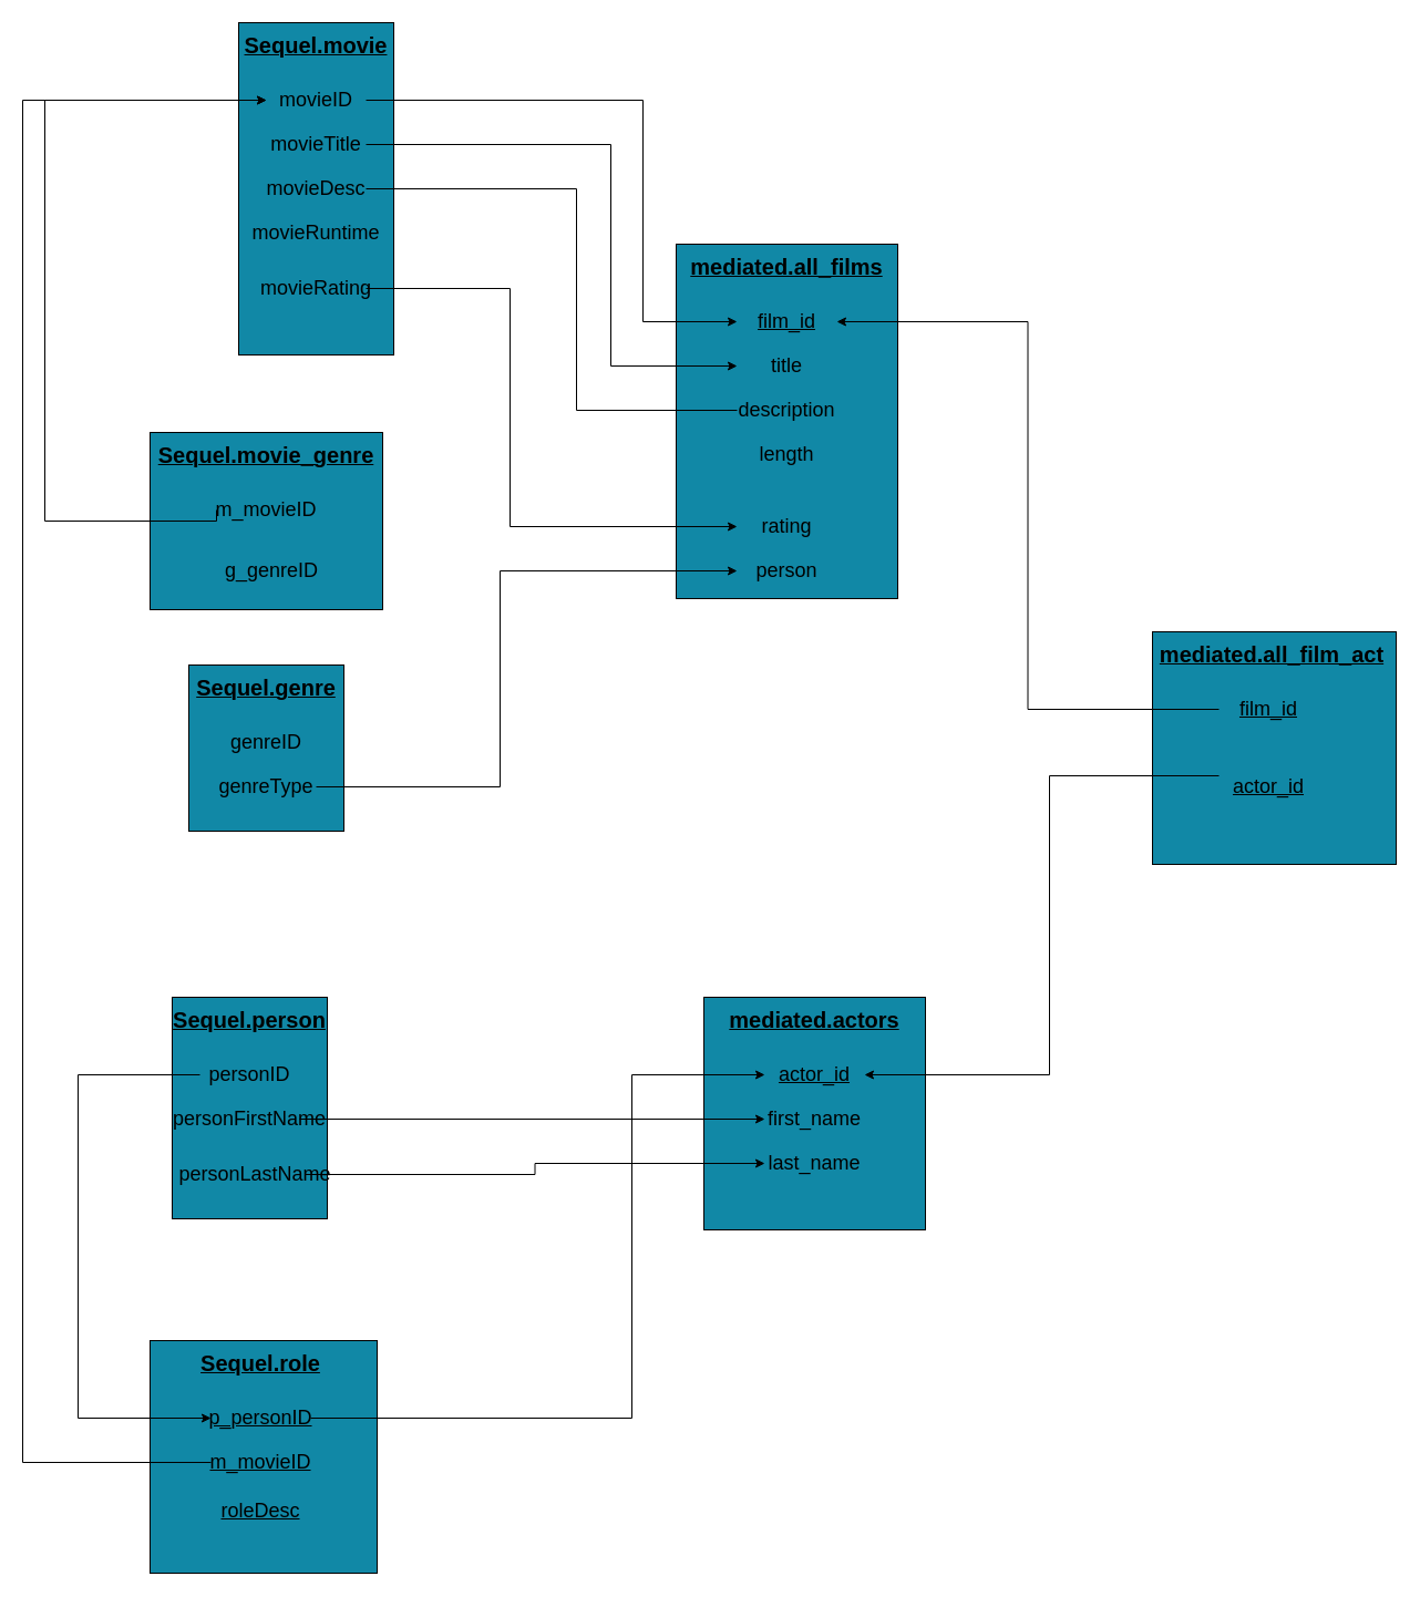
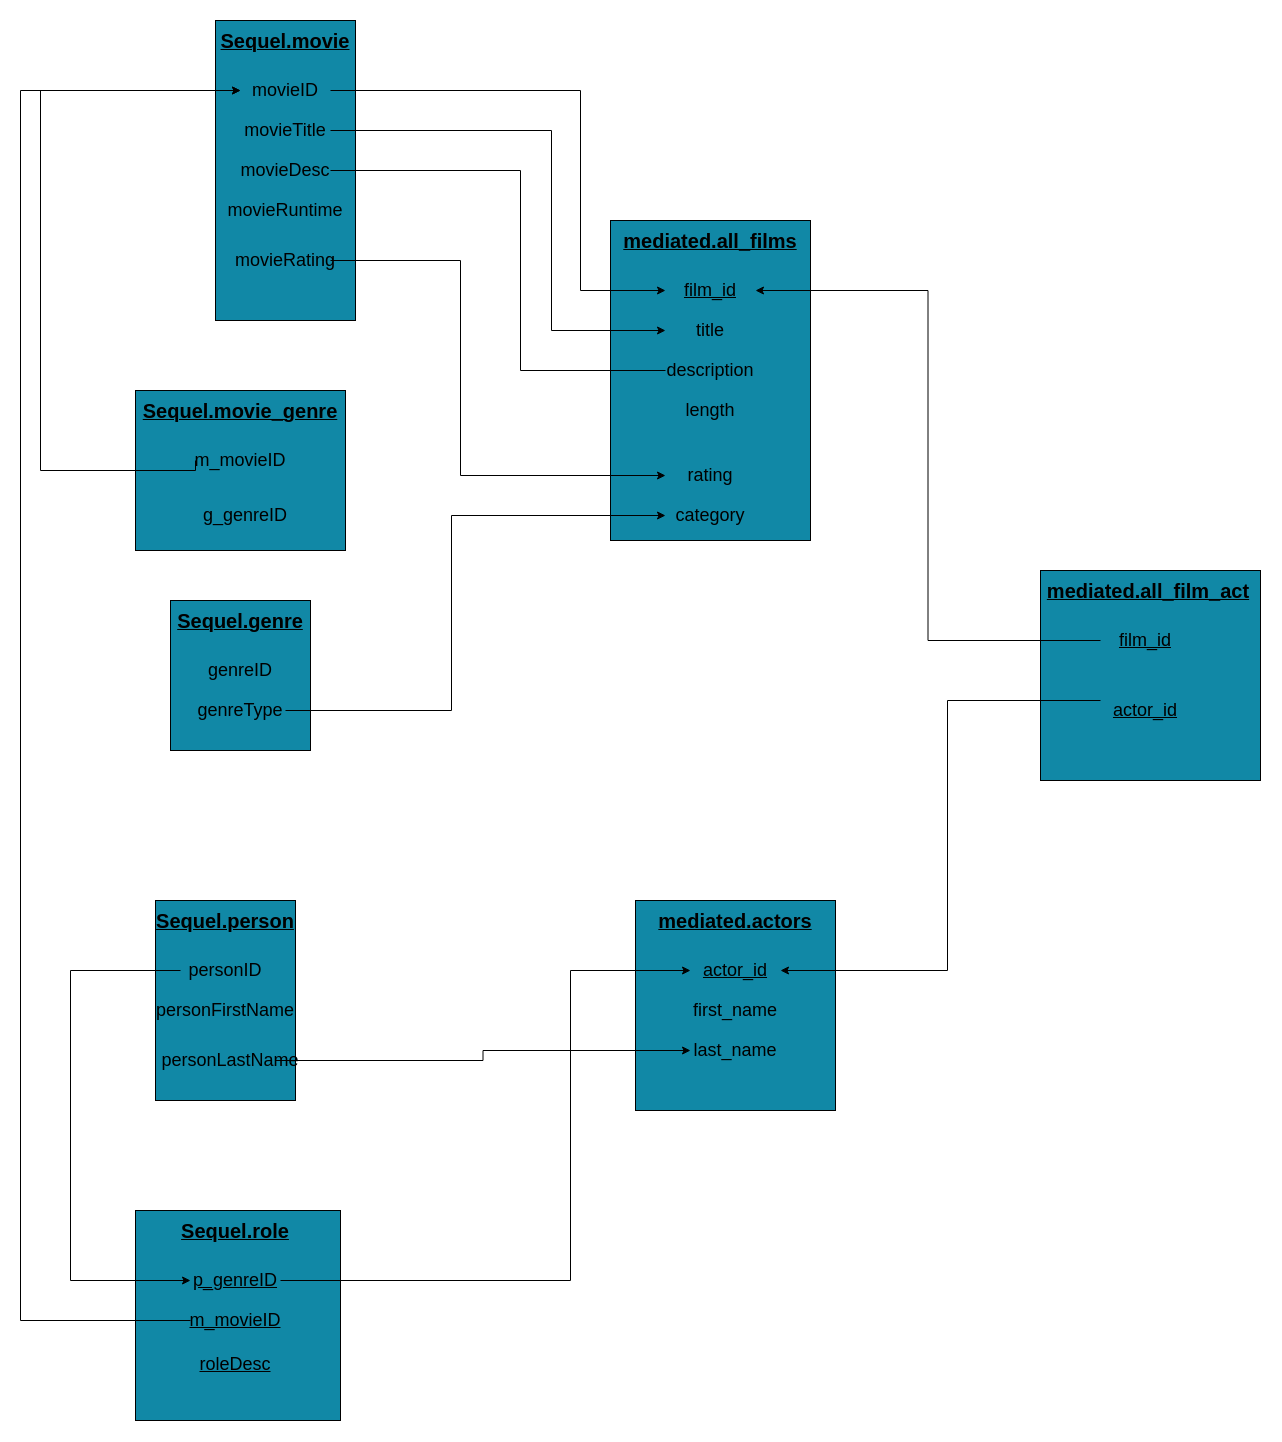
  <mxCell id="0" />
  <mxCell id="1" parent="0" />
  <mxCell id="2" value="" style="rounded=0;whiteSpace=wrap;html=1;fillColor=#1188A6;fontStyle=4" parent="1" vertex="1"><mxGeometry x="215" y="20" width="140" height="300" as="geometry" /></mxCell>
  <mxCell id="3" value="&lt;b&gt;&lt;font style=&quot;font-size: 20px&quot;&gt;Sequel.movie&lt;/font&gt;&lt;/b&gt;" style="text;html=1;strokeColor=none;fillColor=none;align=center;verticalAlign=middle;whiteSpace=wrap;rounded=0;fontStyle=4" parent="1" vertex="1"><mxGeometry x="240" y="20" width="90" height="40" as="geometry" /></mxCell>
  <mxCell id="4" value="movieID" style="text;html=1;strokeColor=none;fillColor=none;align=center;verticalAlign=middle;whiteSpace=wrap;rounded=0;fontSize=18;fontStyle=0" parent="1" vertex="1"><mxGeometry x="240" y="70" width="90" height="40" as="geometry" /></mxCell>
  <mxCell id="5" value="movieTitle" style="text;html=1;strokeColor=none;fillColor=none;align=center;verticalAlign=middle;whiteSpace=wrap;rounded=0;fontSize=18;fontStyle=0" parent="1" vertex="1"><mxGeometry x="240" y="110" width="90" height="40" as="geometry" /></mxCell>
  <mxCell id="6" value="movieDesc" style="text;html=1;strokeColor=none;fillColor=none;align=center;verticalAlign=middle;whiteSpace=wrap;rounded=0;fontSize=18;fontStyle=0" parent="1" vertex="1"><mxGeometry x="240" y="150" width="90" height="40" as="geometry" /></mxCell>
  <mxCell id="7" value="movieRuntime" style="text;html=1;strokeColor=none;fillColor=none;align=center;verticalAlign=middle;whiteSpace=wrap;rounded=0;fontSize=18;fontStyle=0" parent="1" vertex="1"><mxGeometry x="240" y="190" width="90" height="40" as="geometry" /></mxCell>
  <mxCell id="8" value="movieRating" style="text;html=1;strokeColor=none;fillColor=none;align=center;verticalAlign=middle;whiteSpace=wrap;rounded=0;fontSize=18;fontStyle=0" parent="1" vertex="1"><mxGeometry x="240" y="240" width="90" height="40" as="geometry" /></mxCell>
  <mxCell id="9" value="" style="rounded=0;whiteSpace=wrap;html=1;fillColor=#1188A6;fontStyle=4" parent="1" vertex="1"><mxGeometry x="610" y="220" width="200" height="320" as="geometry" /></mxCell>
  <mxCell id="10" value="&lt;b&gt;&lt;font style=&quot;font-size: 20px&quot;&gt;mediated.all_films&lt;/font&gt;&lt;/b&gt;" style="text;html=1;strokeColor=none;fillColor=none;align=center;verticalAlign=middle;whiteSpace=wrap;rounded=0;fontStyle=4" parent="1" vertex="1"><mxGeometry x="665" y="220" width="90" height="40" as="geometry" /></mxCell>
  <mxCell id="11" value="&lt;div style=&quot;font-size: 18px;&quot;&gt;film_id&lt;/div&gt;" style="text;html=1;strokeColor=none;fillColor=none;align=center;verticalAlign=middle;whiteSpace=wrap;rounded=0;fontSize=18;fontStyle=4" parent="1" vertex="1"><mxGeometry x="665" y="270" width="90" height="40" as="geometry" /></mxCell>
  <mxCell id="12" value="title" style="text;html=1;strokeColor=none;fillColor=none;align=center;verticalAlign=middle;whiteSpace=wrap;rounded=0;fontSize=18;fontStyle=0" parent="1" vertex="1"><mxGeometry x="665" y="310" width="90" height="40" as="geometry" /></mxCell>
  <mxCell id="13" value="description" style="text;html=1;strokeColor=none;fillColor=none;align=center;verticalAlign=middle;whiteSpace=wrap;rounded=0;fontSize=18;fontStyle=0" parent="1" vertex="1"><mxGeometry x="665" y="350" width="90" height="40" as="geometry" /></mxCell>
  <mxCell id="14" value="length" style="text;html=1;strokeColor=none;fillColor=none;align=center;verticalAlign=middle;whiteSpace=wrap;rounded=0;fontSize=18;fontStyle=0" parent="1" vertex="1"><mxGeometry x="665" y="390" width="90" height="40" as="geometry" /></mxCell>
  <mxCell id="15" value="rating" style="text;html=1;strokeColor=none;fillColor=none;align=center;verticalAlign=middle;whiteSpace=wrap;rounded=0;fontSize=18;fontStyle=0" parent="1" vertex="1"><mxGeometry x="665" y="455" width="90" height="40" as="geometry" /></mxCell>
- <mxCell id="16" value="person" style="text;html=1;strokeColor=none;fillColor=none;align=center;verticalAlign=middle;whiteSpace=wrap;rounded=0;fontSize=18;fontStyle=0" parent="1" vertex="1"><mxGeometry x="665" y="495" width="90" height="40" as="geometry" /></mxCell>
+ <mxCell id="16" value="category" style="text;html=1;strokeColor=none;fillColor=none;align=center;verticalAlign=middle;whiteSpace=wrap;rounded=0;fontSize=18;fontStyle=0" parent="1" vertex="1"><mxGeometry x="665" y="495" width="90" height="40" as="geometry" /></mxCell>
  <mxCell id="17" value="" style="rounded=0;whiteSpace=wrap;html=1;fillColor=#1188A6;fontStyle=4" parent="1" vertex="1"><mxGeometry x="155" y="900" width="140" height="200" as="geometry" /></mxCell>
  <mxCell id="18" value="&lt;div&gt;&lt;b&gt;&lt;font style=&quot;font-size: 20px&quot;&gt;Sequel.person&lt;/font&gt;&lt;/b&gt;&lt;/div&gt;" style="text;html=1;strokeColor=none;fillColor=none;align=center;verticalAlign=middle;whiteSpace=wrap;rounded=0;fontStyle=4" parent="1" vertex="1"><mxGeometry x="180" y="900" width="90" height="40" as="geometry" /></mxCell>
  <mxCell id="19" value="personID" style="text;html=1;strokeColor=none;fillColor=none;align=center;verticalAlign=middle;whiteSpace=wrap;rounded=0;fontSize=18;fontStyle=0" parent="1" vertex="1"><mxGeometry x="180" y="950" width="90" height="40" as="geometry" /></mxCell>
  <mxCell id="20" value="personFirstName" style="text;html=1;strokeColor=none;fillColor=none;align=center;verticalAlign=middle;whiteSpace=wrap;rounded=0;fontSize=18;fontStyle=0" parent="1" vertex="1"><mxGeometry x="180" y="990" width="90" height="40" as="geometry" /></mxCell>
  <mxCell id="21" value="personLastName" style="text;html=1;strokeColor=none;fillColor=none;align=center;verticalAlign=middle;whiteSpace=wrap;rounded=0;fontSize=18;fontStyle=0" parent="1" vertex="1"><mxGeometry x="185" y="1040" width="90" height="40" as="geometry" /></mxCell>
  <mxCell id="22" value="" style="rounded=0;whiteSpace=wrap;html=1;fillColor=#1188A6;fontStyle=4" parent="1" vertex="1"><mxGeometry x="635" y="900" width="200" height="210" as="geometry" /></mxCell>
  <mxCell id="23" value="&lt;div&gt;&lt;b&gt;&lt;font style=&quot;font-size: 20px&quot;&gt;mediated.actors&lt;/font&gt;&lt;/b&gt;&lt;/div&gt;" style="text;html=1;strokeColor=none;fillColor=none;align=center;verticalAlign=middle;whiteSpace=wrap;rounded=0;fontStyle=4" parent="1" vertex="1"><mxGeometry x="690" y="900" width="90" height="40" as="geometry" /></mxCell>
  <mxCell id="24" value="actor_id" style="text;html=1;strokeColor=none;fillColor=none;align=center;verticalAlign=middle;whiteSpace=wrap;rounded=0;fontSize=18;fontStyle=4" parent="1" vertex="1"><mxGeometry x="690" y="950" width="90" height="40" as="geometry" /></mxCell>
  <mxCell id="25" value="first_name" style="text;html=1;strokeColor=none;fillColor=none;align=center;verticalAlign=middle;whiteSpace=wrap;rounded=0;fontSize=18;fontStyle=0" parent="1" vertex="1"><mxGeometry x="690" y="990" width="90" height="40" as="geometry" /></mxCell>
  <mxCell id="26" value="last_name" style="text;html=1;strokeColor=none;fillColor=none;align=center;verticalAlign=middle;whiteSpace=wrap;rounded=0;fontSize=18;fontStyle=0" parent="1" vertex="1"><mxGeometry x="690" y="1030" width="90" height="40" as="geometry" /></mxCell>
  <mxCell id="27" value="" style="rounded=0;whiteSpace=wrap;html=1;fillColor=#1188A6;fontStyle=4" parent="1" vertex="1"><mxGeometry x="135" y="1210" width="205" height="210" as="geometry" /></mxCell>
  <mxCell id="28" value="&lt;div&gt;&lt;b&gt;&lt;font style=&quot;font-size: 20px&quot;&gt;Sequel.role&lt;/font&gt;&lt;/b&gt;&lt;/div&gt;" style="text;html=1;strokeColor=none;fillColor=none;align=center;verticalAlign=middle;whiteSpace=wrap;rounded=0;fontStyle=4" parent="1" vertex="1"><mxGeometry x="190" y="1210" width="90" height="40" as="geometry" /></mxCell>
  <mxCell id="29" style="edgeStyle=orthogonalEdgeStyle;rounded=0;orthogonalLoop=1;jettySize=auto;html=1;entryX=0;entryY=0.5;entryDx=0;entryDy=0;fontSize=18;fontStyle=4" parent="1" source="30" target="4" edge="1"><mxGeometry relative="1" as="geometry"><Array as="points"><mxPoint x="20" y="1320" /><mxPoint x="20" y="90" /></Array></mxGeometry></mxCell>
  <mxCell id="30" value="m_movieID" style="text;html=1;strokeColor=none;fillColor=none;align=center;verticalAlign=middle;whiteSpace=wrap;rounded=0;fontSize=18;fontStyle=4" parent="1" vertex="1"><mxGeometry x="190" y="1300" width="90" height="40" as="geometry" /></mxCell>
  <mxCell id="31" value="" style="rounded=0;whiteSpace=wrap;html=1;fillColor=#1188A6;fontStyle=4" parent="1" vertex="1"><mxGeometry x="135" y="390" width="210" height="160" as="geometry" /></mxCell>
  <mxCell id="32" value="&lt;div&gt;&lt;b&gt;&lt;font style=&quot;font-size: 20px&quot;&gt;Sequel.movie_genre&lt;/font&gt;&lt;/b&gt;&lt;/div&gt;" style="text;html=1;strokeColor=none;fillColor=none;align=center;verticalAlign=middle;whiteSpace=wrap;rounded=0;fontStyle=4" parent="1" vertex="1"><mxGeometry x="195" y="390" width="90" height="40" as="geometry" /></mxCell>
  <mxCell id="33" value="m_movieID" style="text;html=1;strokeColor=none;fillColor=none;align=center;verticalAlign=middle;whiteSpace=wrap;rounded=0;fontSize=18;fontStyle=0" parent="1" vertex="1"><mxGeometry x="195" y="440" width="90" height="40" as="geometry" /></mxCell>
  <mxCell id="34" value="g_genreID" style="text;html=1;strokeColor=none;fillColor=none;align=center;verticalAlign=middle;whiteSpace=wrap;rounded=0;fontSize=18;fontStyle=0" parent="1" vertex="1"><mxGeometry x="200" y="495" width="90" height="40" as="geometry" /></mxCell>
  <mxCell id="35" style="edgeStyle=orthogonalEdgeStyle;rounded=0;orthogonalLoop=1;jettySize=auto;html=1;fontSize=18;fontStyle=4" parent="1" source="4" target="11" edge="1"><mxGeometry relative="1" as="geometry"><Array as="points"><mxPoint x="580" y="90" /><mxPoint x="580" y="290" /></Array></mxGeometry></mxCell>
  <mxCell id="36" style="edgeStyle=orthogonalEdgeStyle;rounded=0;orthogonalLoop=1;jettySize=auto;html=1;fontSize=18;fontStyle=4" parent="1" source="5" target="12" edge="1"><mxGeometry relative="1" as="geometry"><Array as="points"><mxPoint x="551" y="130" /><mxPoint x="551" y="330" /></Array></mxGeometry></mxCell>
  <mxCell id="37" style="edgeStyle=orthogonalEdgeStyle;rounded=0;orthogonalLoop=1;jettySize=auto;html=1;fontSize=18;fontStyle=4;endArrow=none;" parent="1" source="6" target="13" edge="1"><mxGeometry relative="1" as="geometry"><Array as="points"><mxPoint x="520" y="170" /><mxPoint x="520" y="370" /></Array></mxGeometry></mxCell>
  <mxCell id="38" style="edgeStyle=orthogonalEdgeStyle;rounded=0;orthogonalLoop=1;jettySize=auto;html=1;fontSize=18;fontStyle=4" parent="1" source="8" target="15" edge="1"><mxGeometry relative="1" as="geometry"><Array as="points"><mxPoint x="460" y="260" /><mxPoint x="460" y="475" /></Array></mxGeometry></mxCell>
  <mxCell id="39" style="edgeStyle=orthogonalEdgeStyle;rounded=0;orthogonalLoop=1;jettySize=auto;html=1;fontSize=18;entryX=0;entryY=0.5;entryDx=0;entryDy=0;exitX=0;exitY=0.5;exitDx=0;exitDy=0;fontStyle=4" parent="1" source="33" target="4" edge="1"><mxGeometry relative="1" as="geometry"><mxPoint x="160" y="140" as="targetPoint" /><Array as="points"><mxPoint x="195" y="470" /><mxPoint x="40" y="470" /><mxPoint x="40" y="90" /></Array></mxGeometry></mxCell>
  <mxCell id="40" value="" style="rounded=0;whiteSpace=wrap;html=1;fillColor=#1188A6;fontStyle=4" parent="1" vertex="1"><mxGeometry x="170" y="600" width="140" height="150" as="geometry" /></mxCell>
  <mxCell id="41" value="&lt;div&gt;&lt;b&gt;&lt;font style=&quot;font-size: 20px&quot;&gt;Sequel.genre&lt;/font&gt;&lt;/b&gt;&lt;/div&gt;" style="text;html=1;strokeColor=none;fillColor=none;align=center;verticalAlign=middle;whiteSpace=wrap;rounded=0;fontStyle=4" parent="1" vertex="1"><mxGeometry x="195" y="600" width="90" height="40" as="geometry" /></mxCell>
  <mxCell id="42" value="genreID" style="text;html=1;strokeColor=none;fillColor=none;align=center;verticalAlign=middle;whiteSpace=wrap;rounded=0;fontSize=18;fontStyle=0" parent="1" vertex="1"><mxGeometry x="195" y="650" width="90" height="40" as="geometry" /></mxCell>
  <mxCell id="43" style="edgeStyle=orthogonalEdgeStyle;rounded=0;orthogonalLoop=1;jettySize=auto;html=1;fontSize=18;fontStyle=4" parent="1" source="44" target="16" edge="1"><mxGeometry relative="1" as="geometry"><Array as="points"><mxPoint x="451" y="710" /><mxPoint x="451" y="515" /></Array></mxGeometry></mxCell>
  <mxCell id="44" value="genreType" style="text;html=1;strokeColor=none;fillColor=none;align=center;verticalAlign=middle;whiteSpace=wrap;rounded=0;fontSize=18;fontStyle=0" parent="1" vertex="1"><mxGeometry x="195" y="690" width="90" height="40" as="geometry" /></mxCell>
  <mxCell id="45" value="" style="rounded=0;whiteSpace=wrap;html=1;fillColor=#1188A6;fontStyle=4" parent="1" vertex="1"><mxGeometry x="1040" y="570" width="220" height="210" as="geometry" /></mxCell>
  <mxCell id="46" value="&lt;div&gt;&lt;b&gt;&lt;font style=&quot;font-size: 20px&quot;&gt;mediated.all_film_act&lt;/font&gt;&lt;/b&gt;&lt;/div&gt;" style="text;html=1;strokeColor=none;fillColor=none;align=center;verticalAlign=middle;whiteSpace=wrap;rounded=0;fontStyle=4" parent="1" vertex="1"><mxGeometry x="1102.5" y="570" width="90" height="40" as="geometry" /></mxCell>
  <mxCell id="47" style="edgeStyle=orthogonalEdgeStyle;rounded=0;orthogonalLoop=1;jettySize=auto;html=1;fontSize=18;entryX=1;entryY=0.5;entryDx=0;entryDy=0;exitX=0;exitY=0.25;exitDx=0;exitDy=0;fontStyle=4" parent="1" source="48" target="24" edge="1"><mxGeometry relative="1" as="geometry"><mxPoint x="1040" y="980" as="targetPoint" /><Array as="points"><mxPoint x="947" y="700" /><mxPoint x="947" y="970" /></Array></mxGeometry></mxCell>
  <mxCell id="48" value="actor_id" style="text;html=1;strokeColor=none;fillColor=none;align=center;verticalAlign=middle;whiteSpace=wrap;rounded=0;fontSize=18;fontStyle=4" parent="1" vertex="1"><mxGeometry x="1100" y="690" width="90" height="40" as="geometry" /></mxCell>
  <mxCell id="49" style="edgeStyle=orthogonalEdgeStyle;rounded=0;orthogonalLoop=1;jettySize=auto;html=1;entryX=1;entryY=0.5;entryDx=0;entryDy=0;fontSize=18;fontStyle=4" parent="1" source="50" target="11" edge="1"><mxGeometry relative="1" as="geometry" /></mxCell>
  <mxCell id="50" value="&lt;div&gt;film_id&lt;/div&gt;" style="text;html=1;strokeColor=none;fillColor=none;align=center;verticalAlign=middle;whiteSpace=wrap;rounded=0;fontSize=18;fontStyle=4" parent="1" vertex="1"><mxGeometry x="1100" y="620" width="90" height="40" as="geometry" /></mxCell>
- <mxCell id="51" style="edgeStyle=orthogonalEdgeStyle;rounded=0;orthogonalLoop=1;jettySize=auto;html=1;fontSize=18;fontStyle=4" parent="1" source="20" target="25" edge="1"><mxGeometry relative="1" as="geometry" /></mxCell>
  <mxCell id="52" style="edgeStyle=orthogonalEdgeStyle;rounded=0;orthogonalLoop=1;jettySize=auto;html=1;fontSize=18;fontStyle=4" parent="1" source="21" target="26" edge="1"><mxGeometry relative="1" as="geometry" /></mxCell>
  <mxCell id="53" value="roleDesc" style="text;html=1;strokeColor=none;fillColor=none;align=center;verticalAlign=middle;whiteSpace=wrap;rounded=0;fontSize=18;fontStyle=4" parent="1" vertex="1"><mxGeometry x="190" y="1344" width="90" height="40" as="geometry" /></mxCell>
  <mxCell id="54" style="edgeStyle=orthogonalEdgeStyle;rounded=0;orthogonalLoop=1;jettySize=auto;html=1;fontSize=18;entryX=0;entryY=0.5;entryDx=0;entryDy=0;fontStyle=4" parent="1" source="55" target="24" edge="1"><mxGeometry relative="1" as="geometry"><Array as="points"><mxPoint x="570" y="1280" /><mxPoint x="570" y="970" /></Array></mxGeometry></mxCell>
- <mxCell id="55" value="p_personID" style="text;html=1;strokeColor=none;fillColor=none;align=center;verticalAlign=middle;whiteSpace=wrap;rounded=0;fontSize=18;fontStyle=4" parent="1" vertex="1"><mxGeometry x="190" y="1260" width="90" height="40" as="geometry" /></mxCell>
+ <mxCell id="55" value="p_genreID" style="text;html=1;strokeColor=none;fillColor=none;align=center;verticalAlign=middle;whiteSpace=wrap;rounded=0;fontSize=18;fontStyle=4" parent="1" vertex="1"><mxGeometry x="190" y="1260" width="90" height="40" as="geometry" /></mxCell>
  <mxCell id="56" style="edgeStyle=orthogonalEdgeStyle;rounded=0;orthogonalLoop=1;jettySize=auto;html=1;fontSize=18;fontStyle=4" parent="1" source="19" target="55" edge="1"><mxGeometry relative="1" as="geometry"><Array as="points"><mxPoint x="70" y="970" /><mxPoint x="70" y="1280" /></Array></mxGeometry></mxCell>
